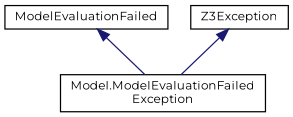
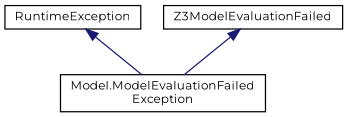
  digraph {
    fontname=Montserrat
    rankdir=TB
    node [color=black fillcolor=white fontname=Montserrat fontsize=10 shape=record style=filled]
    edge [color=midnightblue dir=back fontname=Montserrat fontsize=10 labelfontname=Helvetica labelfontsize=10 style=solid]
-   n1 [height=0.2 label=ModelEvaluationFailed width=0.4]
+   n1 [height=0.2 label=RuntimeException width=0.4]
    n2 [height=0.2 label="Model.ModelEvaluationFailed\lException" width=0.4]
-   n3 [height=0.2 label=Z3Exception width=0.4]
+   n3 [height=0.2 label=Z3ModelEvaluationFailed width=0.4]
    n1 -> n2
    n3 -> n2
  }
